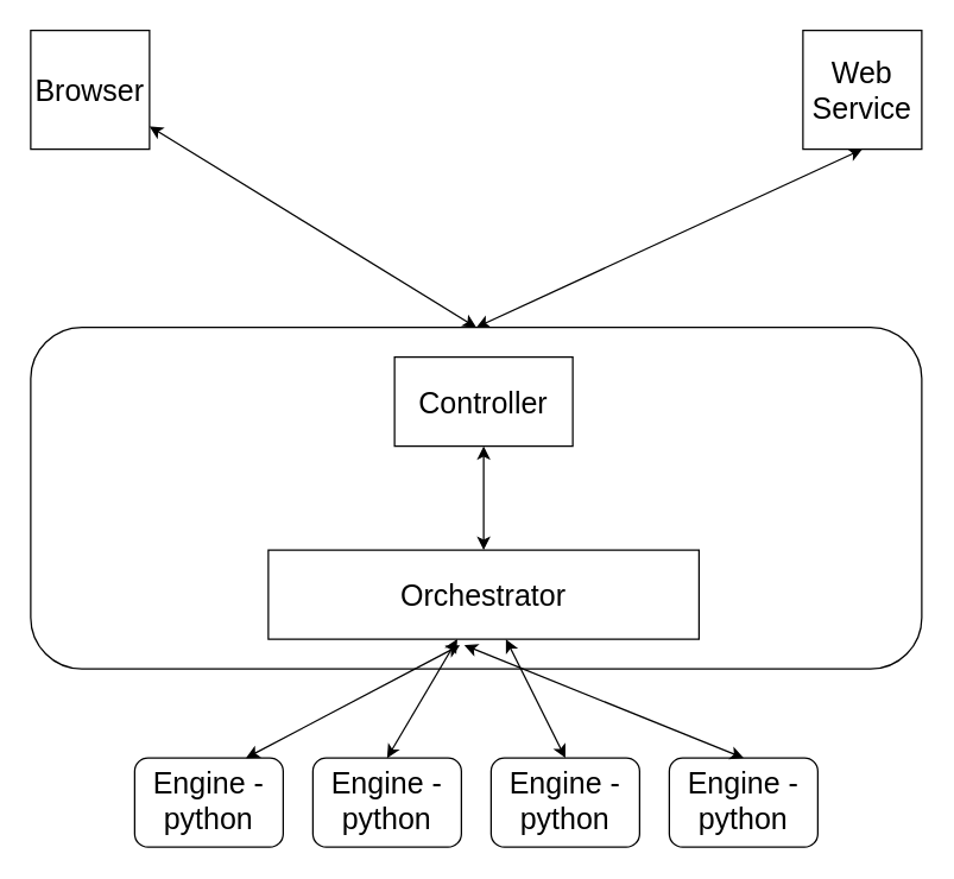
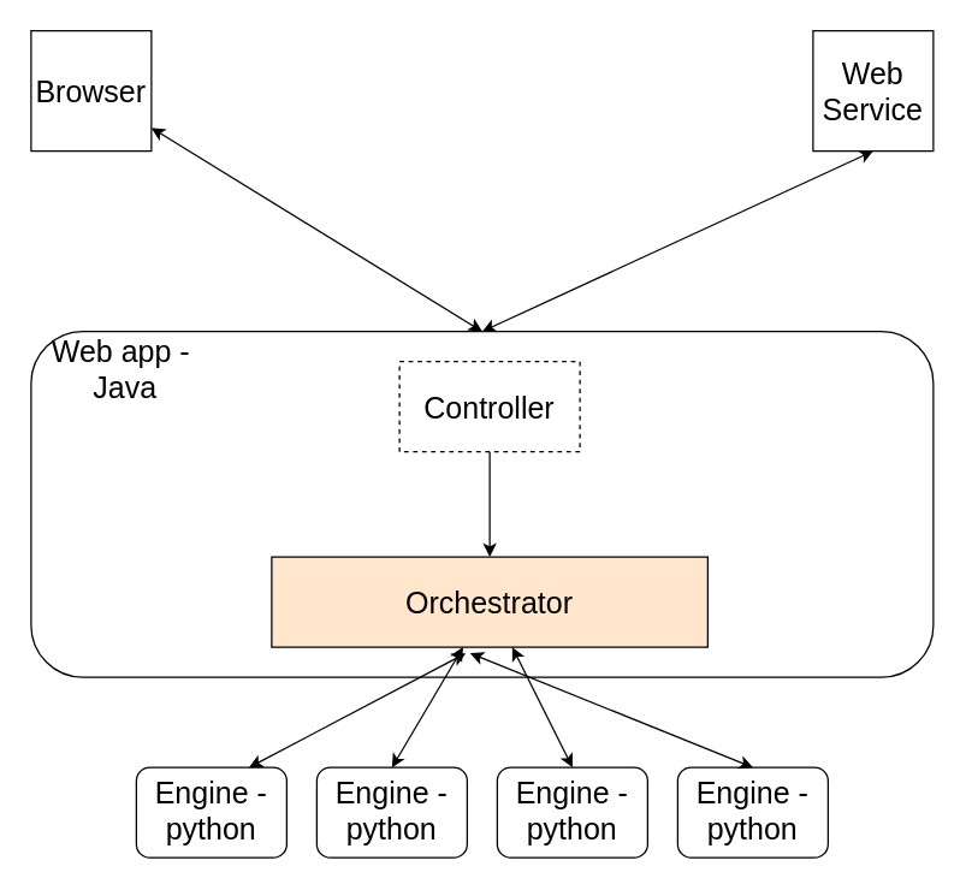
  <mxCell id="0" />
  <mxCell id="1" parent="0" />
  <mxCell id="2" value="" style="rounded=1;whiteSpace=wrap;html=1;" vertex="1" parent="1"><mxGeometry x="20" y="220" width="600" height="230" as="geometry" /></mxCell>
+ <mxCell id="3" value="&lt;font style=&quot;font-size: 20px&quot;&gt;&lt;span&gt;Web app -&amp;nbsp;&lt;/span&gt;Java&lt;/font&gt;" style="text;html=1;strokeColor=none;fillColor=none;align=center;verticalAlign=middle;whiteSpace=wrap;rounded=0;" vertex="1" parent="1"><mxGeometry x="30" y="230" width="100" height="30" as="geometry" /></mxCell>
  <mxCell id="4" value="" style="rounded=1;whiteSpace=wrap;html=1;" vertex="1" parent="1"><mxGeometry x="90" y="510" width="100" height="60" as="geometry" /></mxCell>
  <mxCell id="5" value="&lt;font style=&quot;font-size: 20px&quot;&gt;Engine - python&lt;br&gt;&lt;br&gt;&lt;/font&gt;" style="text;html=1;strokeColor=none;fillColor=none;align=center;verticalAlign=middle;whiteSpace=wrap;rounded=0;" vertex="1" parent="1"><mxGeometry x="90" y="540" width="100" height="20" as="geometry" /></mxCell>
  <mxCell id="6" value="" style="rounded=1;whiteSpace=wrap;html=1;" vertex="1" parent="1"><mxGeometry x="210" y="510" width="100" height="60" as="geometry" /></mxCell>
  <mxCell id="7" value="&lt;font style=&quot;font-size: 20px&quot;&gt;Engine - python&lt;br&gt;&lt;br&gt;&lt;/font&gt;" style="text;html=1;strokeColor=none;fillColor=none;align=center;verticalAlign=middle;whiteSpace=wrap;rounded=0;" vertex="1" parent="1"><mxGeometry x="210" y="540" width="100" height="20" as="geometry" /></mxCell>
  <mxCell id="8" value="" style="rounded=1;whiteSpace=wrap;html=1;" vertex="1" parent="1"><mxGeometry x="330" y="510" width="100" height="60" as="geometry" /></mxCell>
  <mxCell id="9" value="&lt;font style=&quot;font-size: 20px&quot;&gt;Engine - python&lt;br&gt;&lt;br&gt;&lt;/font&gt;" style="text;html=1;strokeColor=none;fillColor=none;align=center;verticalAlign=middle;whiteSpace=wrap;rounded=0;" vertex="1" parent="1"><mxGeometry x="330" y="540" width="100" height="20" as="geometry" /></mxCell>
  <mxCell id="10" value="" style="rounded=1;whiteSpace=wrap;html=1;" vertex="1" parent="1"><mxGeometry x="450" y="510" width="100" height="60" as="geometry" /></mxCell>
  <mxCell id="11" value="&lt;font style=&quot;font-size: 20px&quot;&gt;Engine - python&lt;br&gt;&lt;br&gt;&lt;/font&gt;" style="text;html=1;strokeColor=none;fillColor=none;align=center;verticalAlign=middle;whiteSpace=wrap;rounded=0;" vertex="1" parent="1"><mxGeometry x="450" y="540" width="100" height="20" as="geometry" /></mxCell>
- <mxCell id="12" value="&lt;font style=&quot;font-size: 20px&quot;&gt;Orchestrator&lt;/font&gt;" style="rounded=0;whiteSpace=wrap;html=1;" vertex="1" parent="1"><mxGeometry x="180" y="370" width="290" height="60" as="geometry" /></mxCell>
+ <mxCell id="12" value="&lt;font style=&quot;font-size: 20px&quot;&gt;Orchestrator&lt;/font&gt;" style="rounded=0;whiteSpace=wrap;html=1;fillColor=#ffe6cc;" vertex="1" parent="1"><mxGeometry x="180" y="370" width="290" height="60" as="geometry" /></mxCell>
  <mxCell id="13" value="" style="endArrow=classic;startArrow=classic;html=1;exitX=0.5;exitY=0;exitDx=0;exitDy=0;" edge="1" parent="1" source="6" target="12"><mxGeometry width="50" height="50" relative="1" as="geometry"><mxPoint x="300" y="460" as="sourcePoint" /><mxPoint x="350" y="410" as="targetPoint" /></mxGeometry></mxCell>
  <mxCell id="14" value="" style="endArrow=classic;startArrow=classic;html=1;entryX=0.445;entryY=1.067;entryDx=0;entryDy=0;exitX=0.75;exitY=0;exitDx=0;exitDy=0;entryPerimeter=0;" edge="1" parent="1" source="4" target="12"><mxGeometry width="50" height="50" relative="1" as="geometry"><mxPoint x="300" y="460" as="sourcePoint" /><mxPoint x="350" y="410" as="targetPoint" /></mxGeometry></mxCell>
  <mxCell id="15" value="" style="endArrow=classic;startArrow=classic;html=1;exitX=0.5;exitY=0;exitDx=0;exitDy=0;" edge="1" parent="1" source="8" target="12"><mxGeometry width="50" height="50" relative="1" as="geometry"><mxPoint x="300" y="460" as="sourcePoint" /><mxPoint x="310" y="420" as="targetPoint" /></mxGeometry></mxCell>
  <mxCell id="16" value="" style="endArrow=classic;startArrow=classic;html=1;entryX=0.5;entryY=0;entryDx=0;entryDy=0;exitX=0.455;exitY=1.067;exitDx=0;exitDy=0;exitPerimeter=0;" edge="1" parent="1" source="12" target="10"><mxGeometry width="50" height="50" relative="1" as="geometry"><mxPoint x="300" y="440" as="sourcePoint" /><mxPoint x="350" y="410" as="targetPoint" /></mxGeometry></mxCell>
  <mxCell id="17" value="&lt;font style=&quot;font-size: 20px&quot;&gt;Browser&lt;/font&gt;" style="whiteSpace=wrap;html=1;aspect=fixed;rounded=0;" vertex="1" parent="1"><mxGeometry x="20" y="20" width="80" height="80" as="geometry" /></mxCell>
  <mxCell id="18" value="" style="endArrow=classic;startArrow=classic;html=1;exitX=0.5;exitY=0;exitDx=0;exitDy=0;" edge="1" parent="1" source="2" target="17"><mxGeometry width="50" height="50" relative="1" as="geometry"><mxPoint x="300" y="160" as="sourcePoint" /><mxPoint x="350" y="110" as="targetPoint" /></mxGeometry></mxCell>
  <mxCell id="19" value="&lt;font style=&quot;font-size: 20px&quot;&gt;Web Service&lt;/font&gt;" style="whiteSpace=wrap;html=1;aspect=fixed;rounded=0;" vertex="1" parent="1"><mxGeometry x="540" y="20" width="80" height="80" as="geometry" /></mxCell>
  <mxCell id="20" value="" style="endArrow=classic;startArrow=classic;html=1;exitX=0.5;exitY=1;exitDx=0;exitDy=0;entryX=0.5;entryY=0;entryDx=0;entryDy=0;" edge="1" parent="1" source="19" target="2"><mxGeometry width="50" height="50" relative="1" as="geometry"><mxPoint x="291" y="230" as="sourcePoint" /><mxPoint x="280" y="220" as="targetPoint" /></mxGeometry></mxCell>
- <mxCell id="21" value="&lt;font style=&quot;font-size: 20px&quot;&gt;Controller&lt;/font&gt;" style="rounded=0;whiteSpace=wrap;html=1;" vertex="1" parent="1"><mxGeometry x="265" y="240" width="120" height="60" as="geometry" /></mxCell>
- <mxCell id="22" value="" style="endArrow=classic;startArrow=classic;html=1;entryX=0.5;entryY=1;entryDx=0;entryDy=0;exitX=0.5;exitY=0;exitDx=0;exitDy=0;" edge="1" parent="1" source="12" target="21"><mxGeometry width="50" height="50" relative="1" as="geometry"><mxPoint x="300" y="360" as="sourcePoint" /><mxPoint x="350" y="310" as="targetPoint" /></mxGeometry></mxCell>
+ <mxCell id="21" value="&lt;font style=&quot;font-size: 20px&quot;&gt;Controller&lt;/font&gt;" style="rounded=0;whiteSpace=wrap;html=1;dashed=1;" vertex="1" parent="1"><mxGeometry x="265" y="240" width="120" height="60" as="geometry" /></mxCell>
+ <mxCell id="22" value="" style="endArrow=none;startArrow=classic;html=1;entryX=0.5;entryY=1;entryDx=0;entryDy=0;exitX=0.5;exitY=0;exitDx=0;exitDy=0;" edge="1" parent="1" source="12" target="21"><mxGeometry width="50" height="50" relative="1" as="geometry"><mxPoint x="300" y="360" as="sourcePoint" /><mxPoint x="350" y="310" as="targetPoint" /></mxGeometry></mxCell>
